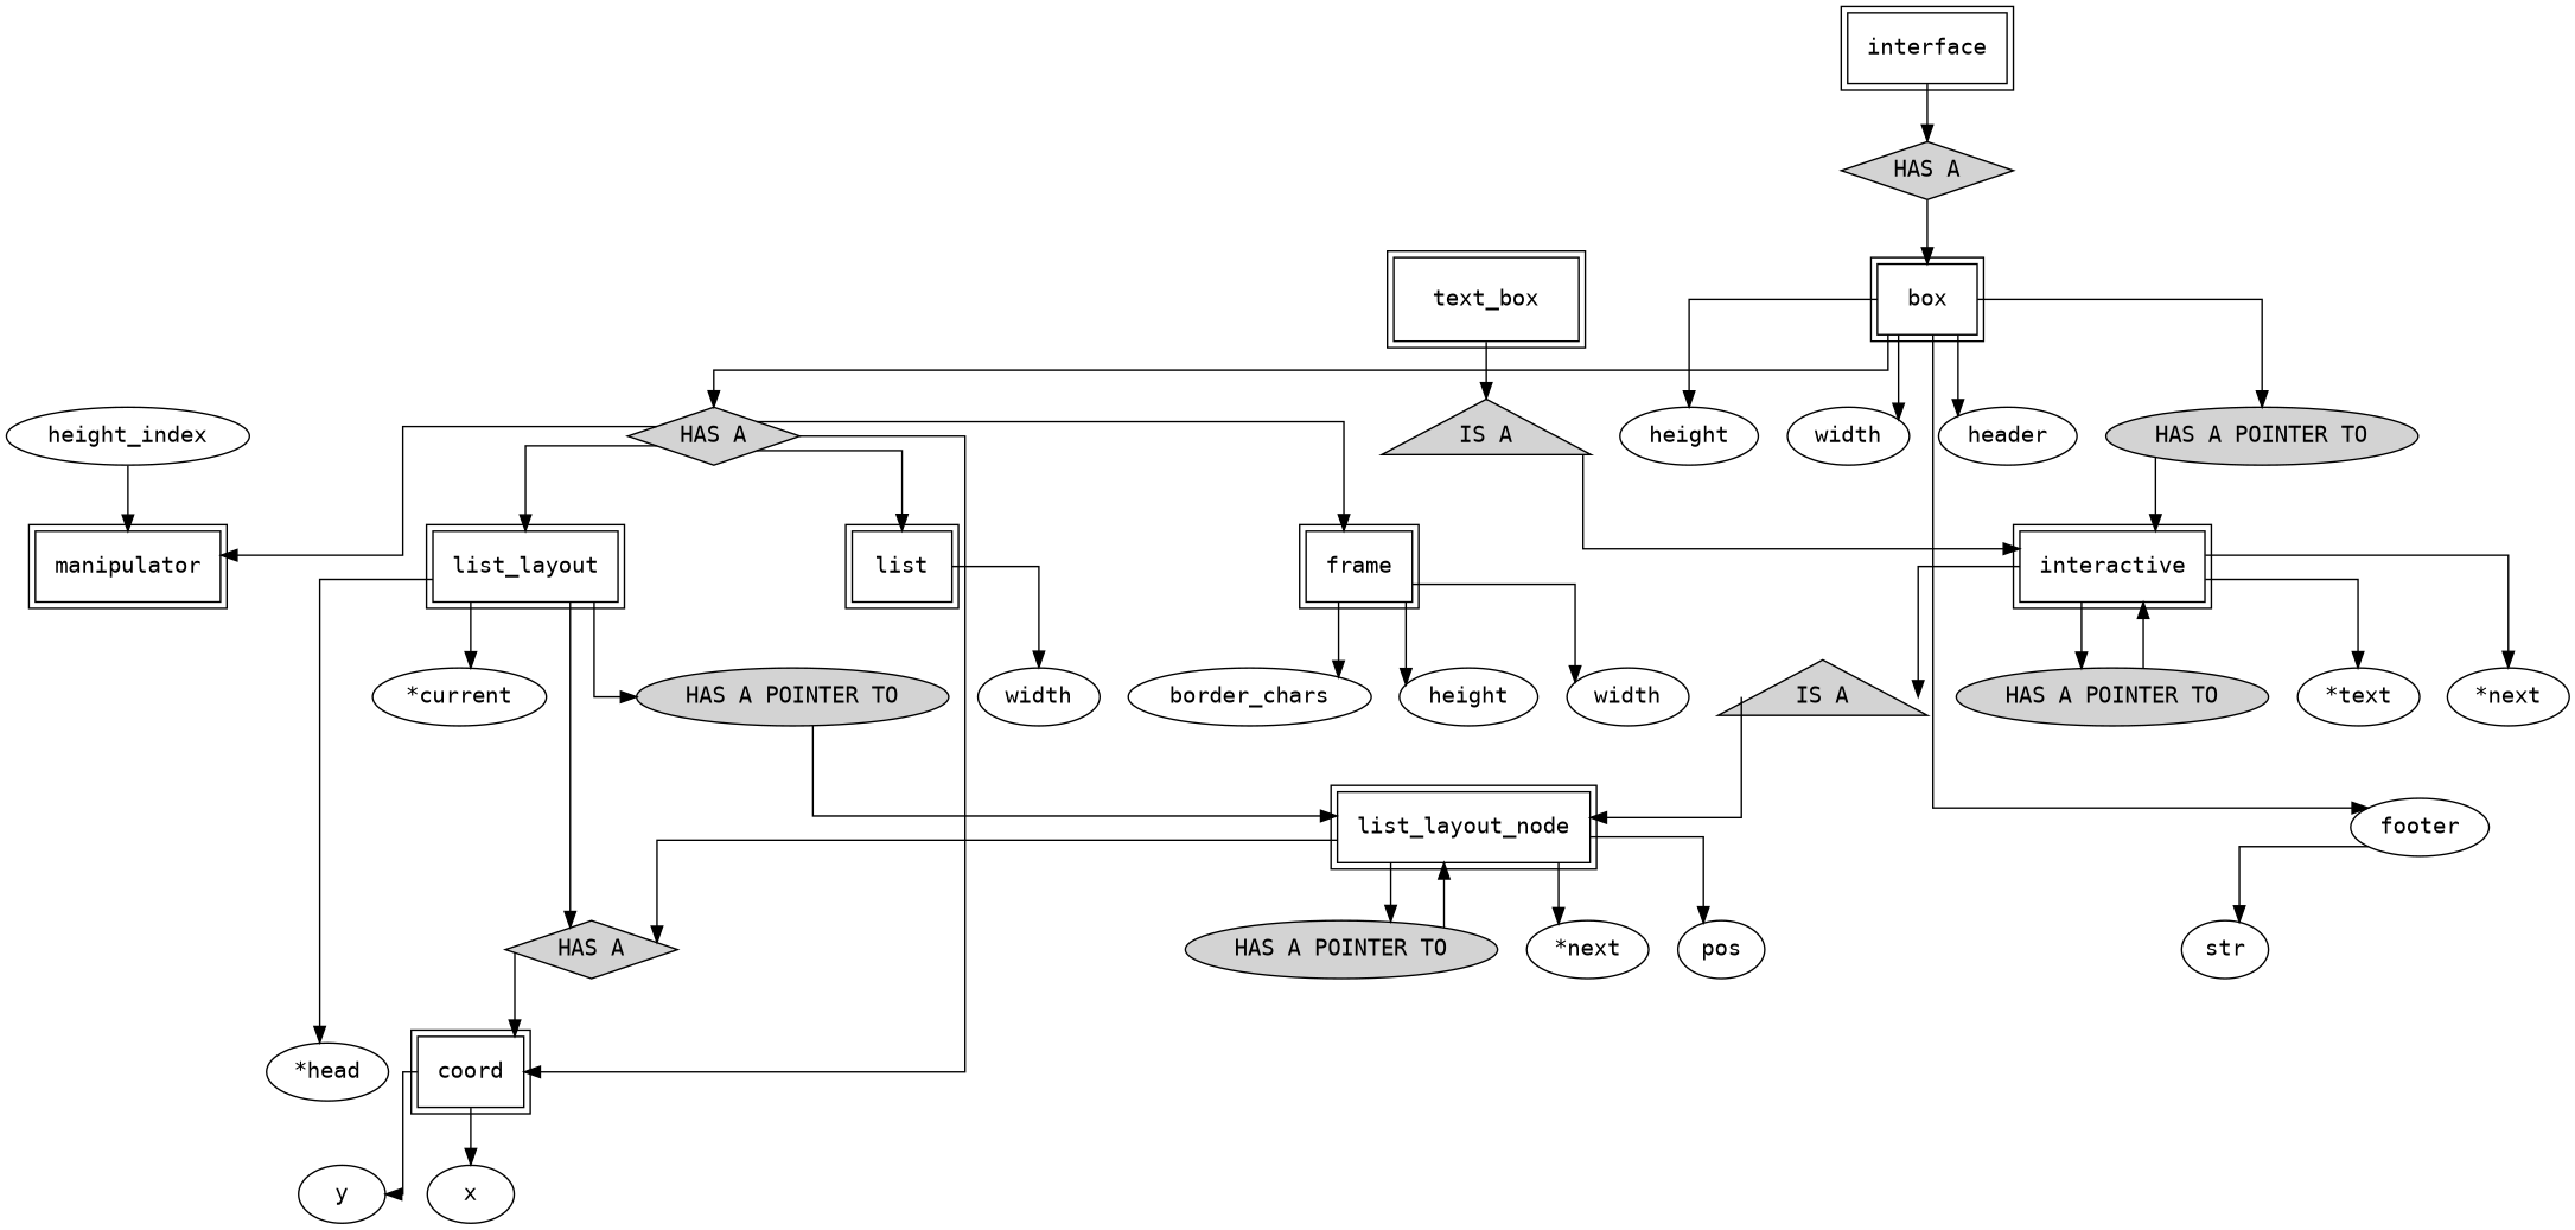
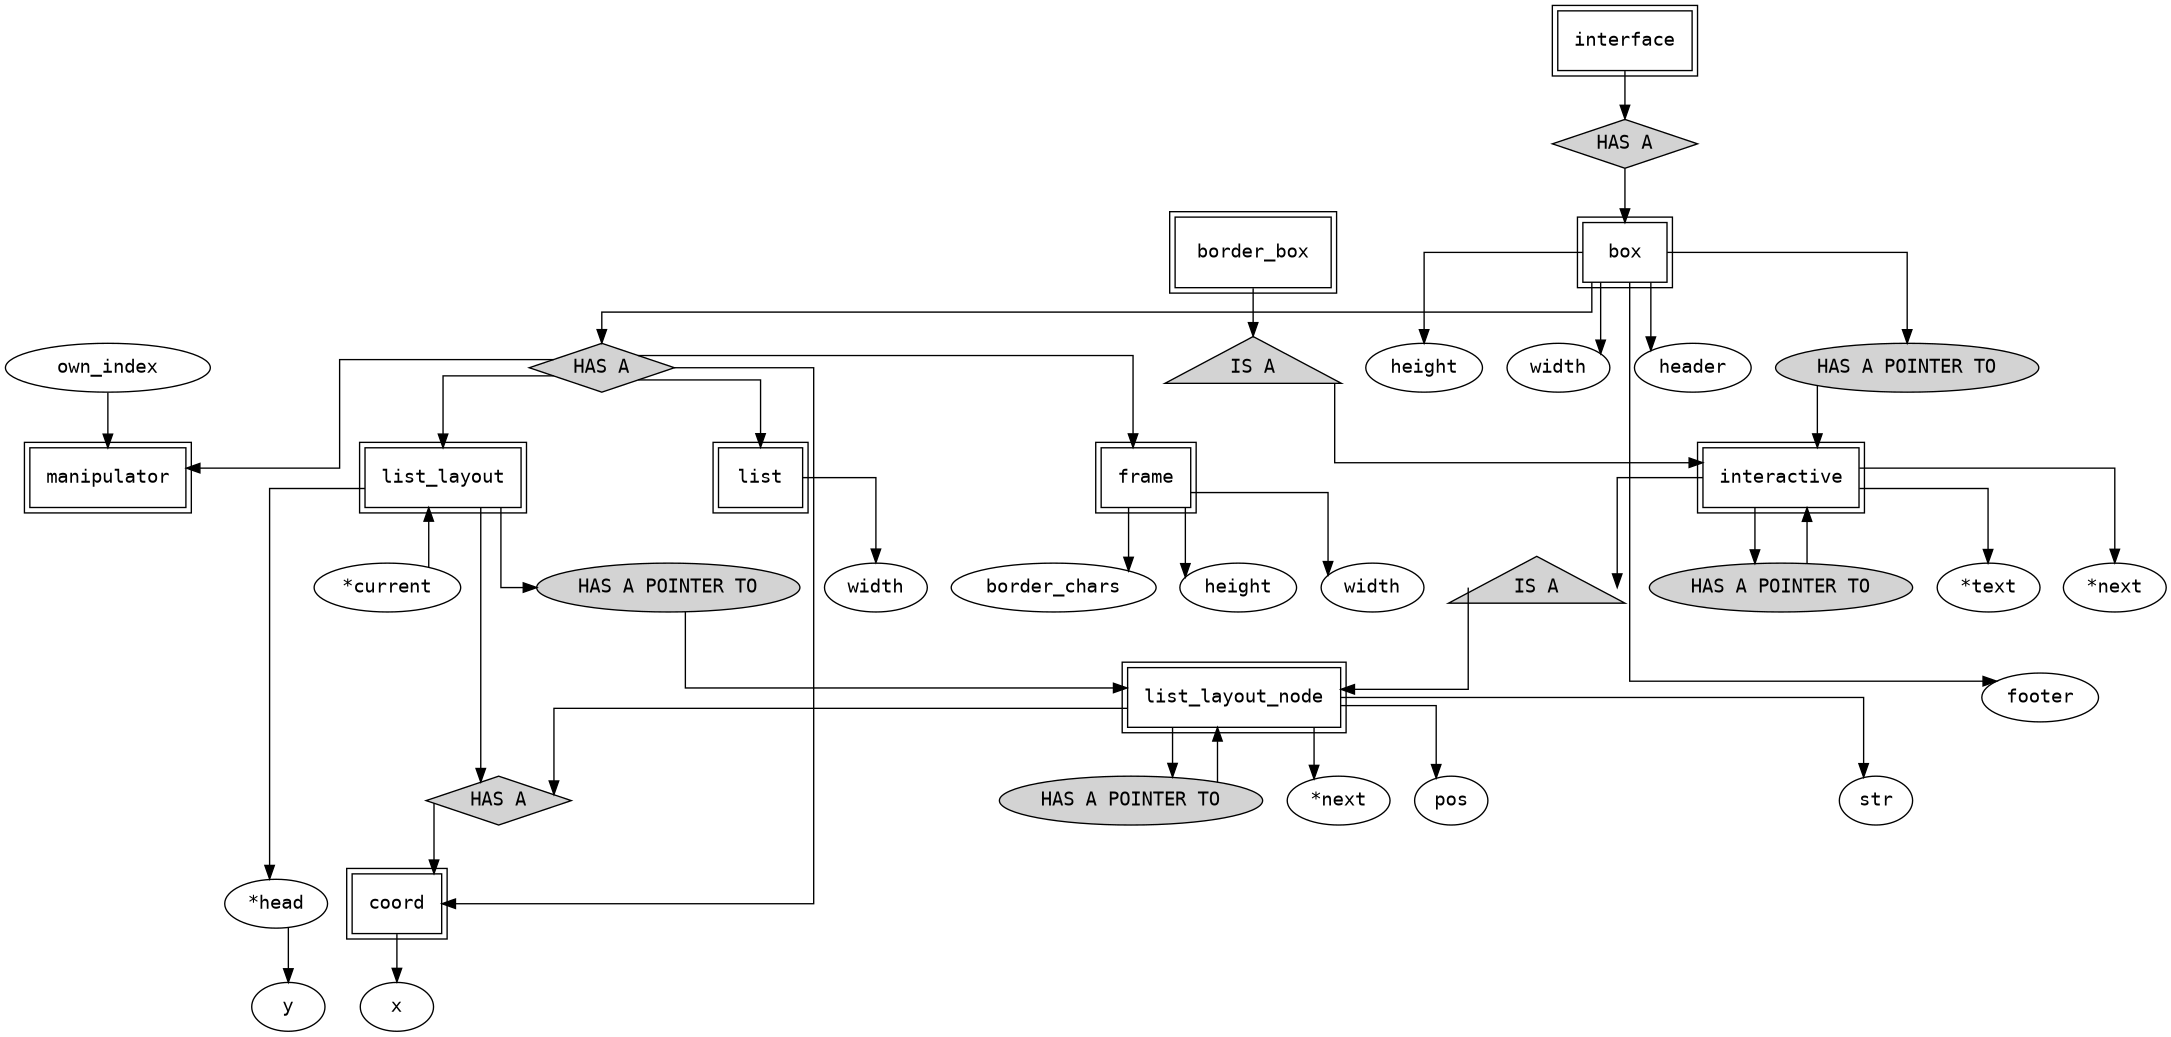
  digraph {
    fontname="DejaVu Sans Mono"
    splines=ortho
    node [fontname="DejaVu Sans Mono"]
    edge [fontname="DejaVu Sans Mono"]
    interface [peripheries=2 shape=rectangle]
    box [peripheries=2 shape=rectangle]
    coord [peripheries=2 shape=rectangle]
    list_layout [peripheries=2 shape=rectangle]
    manipulator [peripheries=2 shape=rectangle]
    n6 [label=list peripheries=2 shape=rectangle]
    frame [peripheries=2 shape=rectangle]
    interactive [peripheries=2 shape=rectangle]
-   text_box [peripheries=2 shape=rectangle]
+   text_box [peripheries=2 shape=rectangle label=border_box]
    list_layout_node [peripheries=2 shape=rectangle]
    n11 [fillcolor=lightgray label="HAS A" shape=diamond style=filled]
    n12 [fillcolor=lightgray label="HAS A" shape=diamond style=filled]
    n13 [fillcolor=lightgray label="HAS A" shape=diamond style=filled]
    n14 [fillcolor=lightgray label="HAS A POINTER TO" shape=oval style=filled]
    n15 [fillcolor=lightgray label="HAS A POINTER TO" shape=oval style=filled]
    n16 [fillcolor=lightgray label="HAS A POINTER TO" shape=oval style=filled]
    n17 [fillcolor=lightgray label="HAS A POINTER TO" shape=oval style=filled]
    n18 [fillcolor=lightgray label="IS A" shape=triangle style=filled]
    n19 [fillcolor=lightgray label="IS A" shape=triangle style=filled]
    height
    width
    header
    footer
    x
    y
    n26 [label="*head"]
    n27 [label="*current"]
    n28 [label=width]
    n29 [label=height]
    n30 [label=width]
    border_chars
    n32 [label="*text"]
    n33 [label="*next"]
    n34 [label="*next"]
    pos
    str
-   own_index [label=height_index]
+   own_index
    subgraph sub_1 {
      interface
      box
      coord
      list_layout
      manipulator
      n6
      frame
      interactive
      text_box
      list_layout_node
    }
    subgraph sub_2 {
      subgraph sub_3 {
        n11
        n12
        n13
      }
      subgraph sub_4 {
        n14
        n15
        n16
        n17
      }
      subgraph sub_5 {
        n18
        n19
      }
    }
    interface -> n11
    box -> n12
    box -> n14
    box -> height
    box -> width
    box -> header
    box -> footer
    coord -> x
-   coord -> y
+   n26 -> y
    list_layout -> n13
    list_layout -> n16
    list_layout -> n26
-   list_layout -> n27
+   n27 -> list_layout
    n6 -> n28
    frame -> n29
    frame -> n30
    frame -> border_chars
    interactive -> n17
    interactive -> n19
    interactive -> n32
    interactive -> n33
    text_box -> n18
    list_layout_node -> n13
    list_layout_node -> n15
    list_layout_node -> n34
    list_layout_node -> pos
-   footer -> str
+   list_layout_node -> str
    n11 -> box
    n12 -> coord
    n12 -> list_layout
    n12 -> manipulator
    n12 -> n6
    n12 -> frame
    n13 -> coord
    n14 -> interactive
    n15 -> list_layout_node
    n16 -> list_layout_node
    n17 -> interactive
    n18 -> interactive
    n19 -> list_layout_node
    own_index -> manipulator
  }
